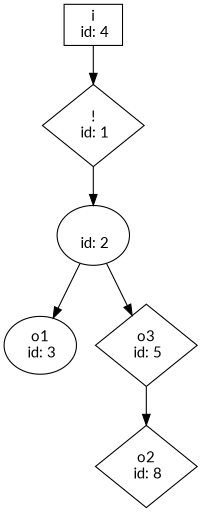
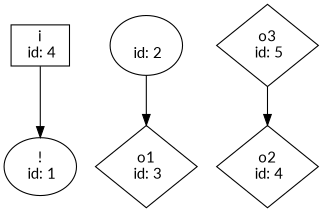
  digraph {
    fontname=Lato
    node [fontname=Lato shape=diamond]
    edge [fontname=Lato]
    n1 [label="i\n id: 4" shape=box]
-   n2 [label="!\n id: 1"]
+   n2 [label="!\n id: 1" shape=""]
    n3 [label="\n id: 2" shape=""]
-   n4 [label="o1\n id: 3" shape=ellipse]
+   n4 [label="o1\n id: 3"]
    n5 [label="o3\n id: 5"]
-   n6 [label="o2\n id: 8"]
+   n6 [label="o2\n id: 4"]
    n1 -> n2
-   n2 -> n3
    n3 -> n4
-   n3 -> n5
    n5 -> n6
  }
